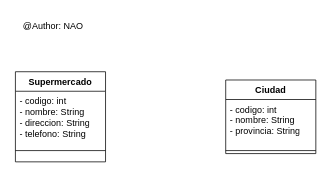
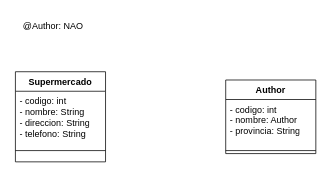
  <mxCell id="0" />
  <mxCell id="1" parent="0" />
  <mxCell id="2" value="Supermercado" style="swimlane;fontStyle=1;align=center;verticalAlign=top;childLayout=stackLayout;horizontal=1;startSize=26;horizontalStack=0;resizeParent=1;resizeParentMax=0;resizeLast=0;collapsible=1;marginBottom=0;whiteSpace=wrap;html=1;" vertex="1" parent="1"><mxGeometry x="20" y="95" width="120" height="120" as="geometry"><mxRectangle x="110" y="190" width="120" height="30" as="alternateBounds" /></mxGeometry></mxCell>
  <mxCell id="3" value="- codigo: int&lt;div&gt;- nombre: String&lt;/div&gt;&lt;div&gt;- direccion: String&lt;/div&gt;&lt;div&gt;- telefono: String&lt;/div&gt;" style="text;strokeColor=none;fillColor=none;align=left;verticalAlign=top;spacingLeft=4;spacingRight=4;overflow=hidden;rotatable=0;points=[[0,0.5],[1,0.5]];portConstraint=eastwest;whiteSpace=wrap;html=1;" vertex="1" parent="2"><mxGeometry y="26" width="120" height="64" as="geometry" /></mxCell>
  <mxCell id="4" value="" style="line;strokeWidth=1;fillColor=none;align=left;verticalAlign=middle;spacingTop=-1;spacingLeft=3;spacingRight=3;rotatable=0;labelPosition=right;points=[];portConstraint=eastwest;strokeColor=inherit;" vertex="1" parent="2"><mxGeometry y="90" width="120" height="30" as="geometry" /></mxCell>
- <mxCell id="5" value="Ciudad" style="swimlane;fontStyle=1;align=center;verticalAlign=top;childLayout=stackLayout;horizontal=1;startSize=26;horizontalStack=0;resizeParent=1;resizeParentMax=0;resizeLast=0;collapsible=1;marginBottom=0;whiteSpace=wrap;html=1;" vertex="1" parent="1"><mxGeometry x="300" y="106" width="120" height="98" as="geometry"><mxRectangle x="400" y="190" width="80" height="30" as="alternateBounds" /></mxGeometry></mxCell>
- <mxCell id="6" value="- codigo: int&lt;div&gt;- nombre: String&lt;/div&gt;&lt;div&gt;- provincia: String&lt;/div&gt;" style="text;strokeColor=none;fillColor=none;align=left;verticalAlign=top;spacingLeft=4;spacingRight=4;overflow=hidden;rotatable=0;points=[[0,0.5],[1,0.5]];portConstraint=eastwest;whiteSpace=wrap;html=1;" vertex="1" parent="5"><mxGeometry y="26" width="120" height="64" as="geometry" /></mxCell>
+ <mxCell id="5" value="Author" style="swimlane;fontStyle=1;align=center;verticalAlign=top;childLayout=stackLayout;horizontal=1;startSize=26;horizontalStack=0;resizeParent=1;resizeParentMax=0;resizeLast=0;collapsible=1;marginBottom=0;whiteSpace=wrap;html=1;" vertex="1" parent="1"><mxGeometry x="300" y="106" width="120" height="98" as="geometry"><mxRectangle x="400" y="190" width="80" height="30" as="alternateBounds" /></mxGeometry></mxCell>
+ <mxCell id="6" value="- codigo: int&lt;div&gt;- nombre: Author&lt;/div&gt;&lt;div&gt;- provincia: String&lt;/div&gt;" style="text;strokeColor=none;fillColor=none;align=left;verticalAlign=top;spacingLeft=4;spacingRight=4;overflow=hidden;rotatable=0;points=[[0,0.5],[1,0.5]];portConstraint=eastwest;whiteSpace=wrap;html=1;" vertex="1" parent="5"><mxGeometry y="26" width="120" height="64" as="geometry" /></mxCell>
  <mxCell id="7" value="" style="line;strokeWidth=1;fillColor=none;align=left;verticalAlign=middle;spacingTop=-1;spacingLeft=3;spacingRight=3;rotatable=0;labelPosition=right;points=[];portConstraint=eastwest;strokeColor=inherit;" vertex="1" parent="5"><mxGeometry y="90" width="120" height="8" as="geometry" /></mxCell>
  <mxCell id="8" value="@Author: NAO" style="text;html=1;align=center;verticalAlign=middle;resizable=0;points=[];autosize=1;strokeColor=none;fillColor=none;" vertex="1" parent="1"><mxGeometry x="20" y="20" width="100" height="30" as="geometry" /></mxCell>
